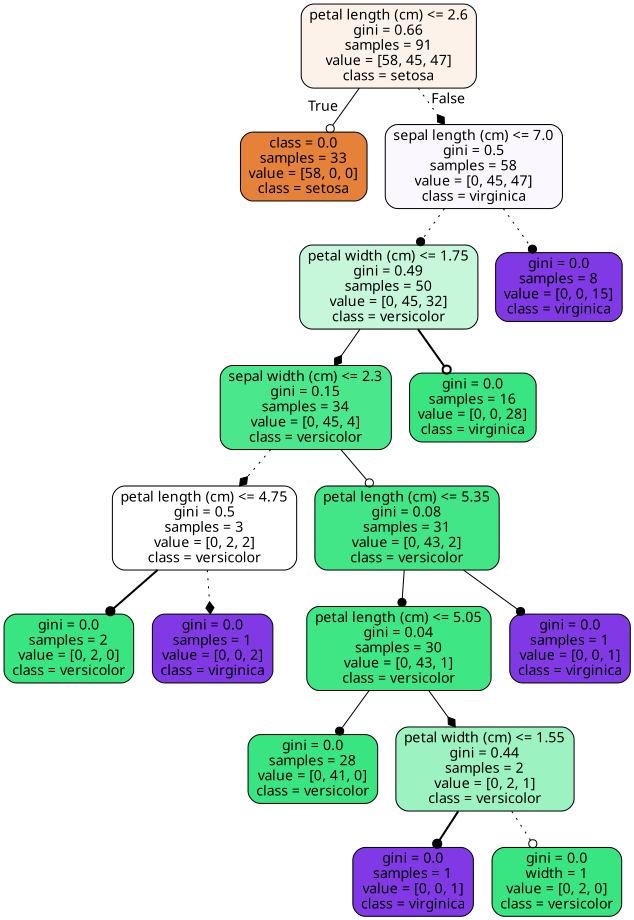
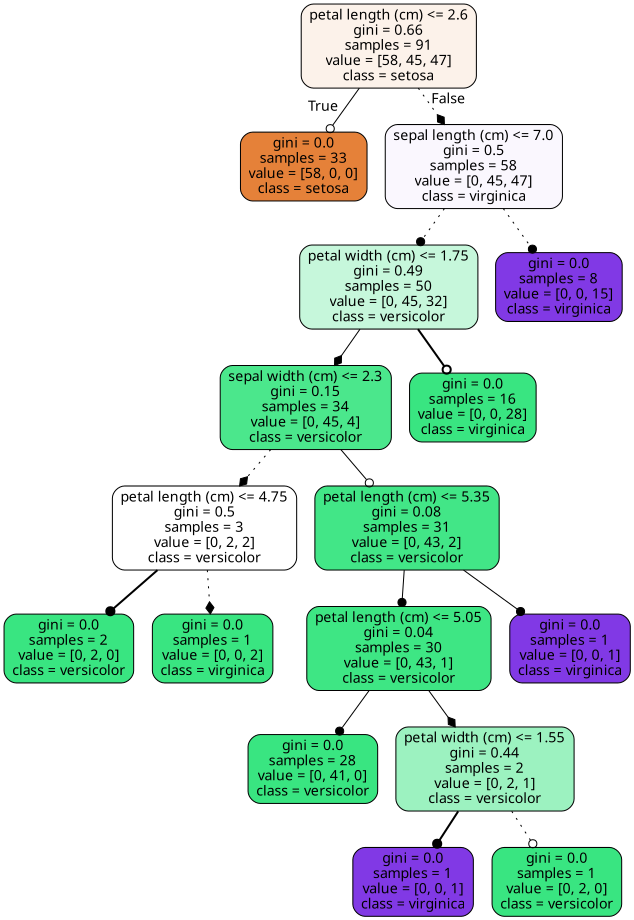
  digraph {
    fontname="Noto Sans"
    node [color=black fillcolor="#8139e5" fontname="Noto Sans" shape=box style="filled, rounded"]
    edge [arrowhead=dot fontname="Noto Sans" style=solid]
    n1 [fillcolor="#fcf2ea" label="petal length (cm) <= 2.6\ngini = 0.66\nsamples = 91\nvalue = [58, 45, 47]\nclass = setosa"]
-   n2 [fillcolor="#e58139" label="class = 0.0\nsamples = 33\nvalue = [58, 0, 0]\nclass = setosa"]
+   n2 [fillcolor="#e58139" label="gini = 0.0\nsamples = 33\nvalue = [58, 0, 0]\nclass = setosa"]
    n3 [fillcolor="#faf7fe" label="sepal length (cm) <= 7.0\ngini = 0.5\nsamples = 58\nvalue = [0, 45, 47]\nclass = virginica"]
    n4 [fillcolor="#c6f7db" label="petal width (cm) <= 1.75\ngini = 0.49\nsamples = 50\nvalue = [0, 45, 32]\nclass = versicolor"]
    n5 [label="gini = 0.0\nsamples = 8\nvalue = [0, 0, 15]\nclass = virginica"]
    n6 [fillcolor="#4be78c" label="sepal width (cm) <= 2.3\ngini = 0.15\nsamples = 34\nvalue = [0, 45, 4]\nclass = versicolor"]
    n7 [fillcolor="#39e581" label="gini = 0.0\nsamples = 16\nvalue = [0, 0, 28]\nclass = virginica"]
    n8 [fillcolor="#ffffff" label="petal length (cm) <= 4.75\ngini = 0.5\nsamples = 3\nvalue = [0, 2, 2]\nclass = versicolor"]
    n9 [fillcolor="#42e687" label="petal length (cm) <= 5.35\ngini = 0.08\nsamples = 31\nvalue = [0, 43, 2]\nclass = versicolor"]
    n10 [fillcolor="#39e581" label="gini = 0.0\nsamples = 2\nvalue = [0, 2, 0]\nclass = versicolor"]
-   n11 [label="gini = 0.0\nsamples = 1\nvalue = [0, 0, 2]\nclass = virginica"]
+   n11 [fillcolor="#39e581" label="gini = 0.0\nsamples = 1\nvalue = [0, 0, 2]\nclass = virginica"]
    n12 [fillcolor="#3ee684" label="petal length (cm) <= 5.05\ngini = 0.04\nsamples = 30\nvalue = [0, 43, 1]\nclass = versicolor"]
    n13 [label="gini = 0.0\nsamples = 1\nvalue = [0, 0, 1]\nclass = virginica"]
    n14 [fillcolor="#39e581" label="gini = 0.0\nsamples = 28\nvalue = [0, 41, 0]\nclass = versicolor"]
    n15 [fillcolor="#9cf2c0" label="petal width (cm) <= 1.55\ngini = 0.44\nsamples = 2\nvalue = [0, 2, 1]\nclass = versicolor"]
    n16 [label="gini = 0.0\nsamples = 1\nvalue = [0, 0, 1]\nclass = virginica"]
-   n17 [fillcolor="#39e581" label="gini = 0.0\nwidth = 1\nvalue = [0, 2, 0]\nclass = versicolor"]
+   n17 [fillcolor="#39e581" label="gini = 0.0\nsamples = 1\nvalue = [0, 2, 0]\nclass = versicolor"]
    n1 -> n2 [arrowhead=odot headlabel=True labelangle=45 labeldistance=2.5]
    n1 -> n3 [arrowhead=diamond headlabel=False labelangle=-45 labeldistance=2.5 style=dotted]
    n3 -> n4 [style=dotted]
    n3 -> n5 [style=dotted]
    n4 -> n6 [arrowhead=diamond]
    n4 -> n7 [arrowhead=odot style=bold]
    n6 -> n8 [arrowhead=diamond style=dotted]
    n6 -> n9 [arrowhead=odot]
    n8 -> n10 [style=bold]
    n8 -> n11 [arrowhead=diamond style=dotted]
    n9 -> n12
    n9 -> n13
    n12 -> n14
    n12 -> n15 [arrowhead=diamond]
    n15 -> n16 [style=bold]
    n15 -> n17 [arrowhead=odot style=dotted]
  }
